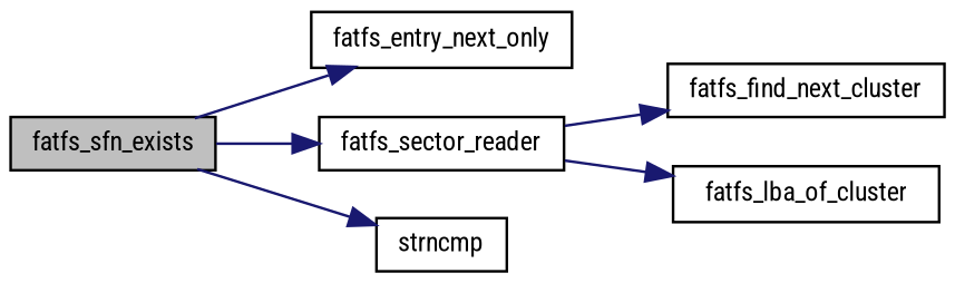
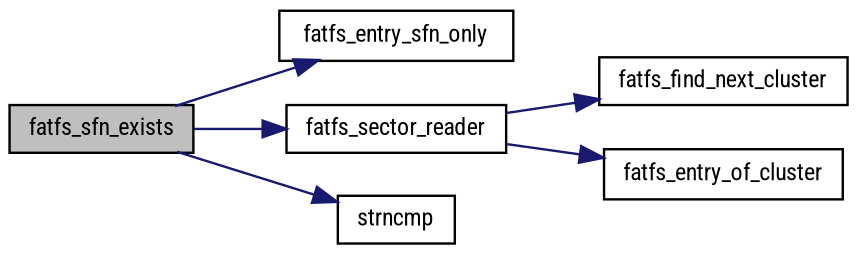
  digraph {
    fontname="Roboto Condensed"
    rankdir=LR
    node [color=black fillcolor=white fontname="Roboto Condensed" fontsize=10 shape=record style=filled]
    edge [color=midnightblue fontname="Roboto Condensed" fontsize=10 labelfontname=Helvetica labelfontsize=10 style=solid]
    n1 [fillcolor=grey75 fontcolor=black height=0.2 label=fatfs_sfn_exists width=0.4]
-   n2 [height=0.2 label=fatfs_entry_next_only width=0.4]
+   n2 [height=0.2 label=fatfs_entry_sfn_only width=0.4]
    n3 [height=0.2 label=fatfs_sector_reader width=0.4]
    n4 [height=0.2 label=strncmp width=0.4]
    n5 [height=0.2 label=fatfs_find_next_cluster width=0.4]
-   n6 [height=0.2 label=fatfs_lba_of_cluster width=0.4]
+   n6 [height=0.2 label=fatfs_entry_of_cluster width=0.4]
    n1 -> n2
    n1 -> n3
    n1 -> n4
    n3 -> n5
    n3 -> n6
  }
